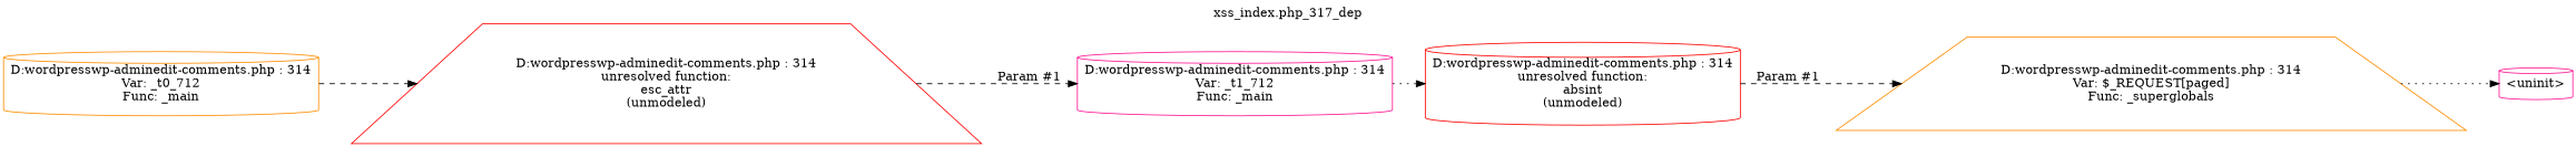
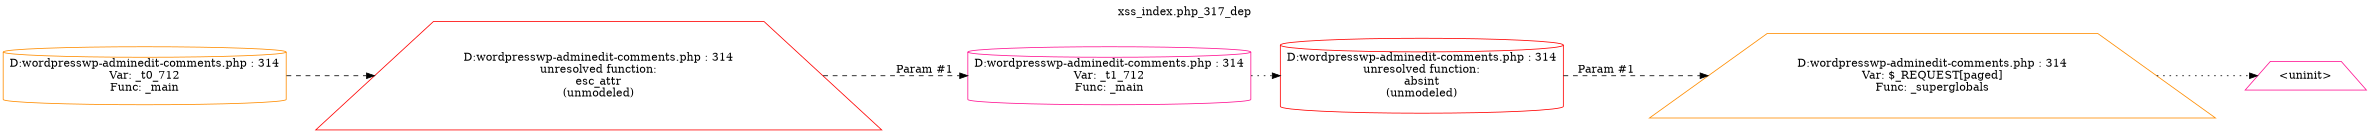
  digraph {
    label="xss_index.php_317_dep"
    labelloc=t
    rankdir=LR
    node [shape=cylinder color=darkorange]
    edge [style=dashed]
    n1 [label="D:\wordpress\wp-admin\edit-comments.php : 314\nVar: _t0_712\nFunc: _main\n"]
    n2 [label="D:\wordpress\wp-admin\edit-comments.php : 314\nunresolved function:\nesc_attr\n(unmodeled)\n" shape=trapezium color=red]
    n3 [label="D:\wordpress\wp-admin\edit-comments.php : 314\nVar: _t1_712\nFunc: _main\n" color=deeppink]
    n4 [label="D:\wordpress\wp-admin\edit-comments.php : 314\nunresolved function:\nabsint\n(unmodeled)\n" color=red]
    n5 [label="D:\wordpress\wp-admin\edit-comments.php : 314\nVar: $_REQUEST[paged]\nFunc: _superglobals\n" shape=trapezium]
-   n6 [label="<uninit>" color=deeppink]
+   n6 [label="<uninit>" shape=trapezium color=deeppink]
    n1 -> n2
    n2 -> n3 [label="Param #1"]
    n3 -> n4 [style=dotted]
    n4 -> n5 [label="Param #1"]
    n5 -> n6 [style=dotted]
  }
